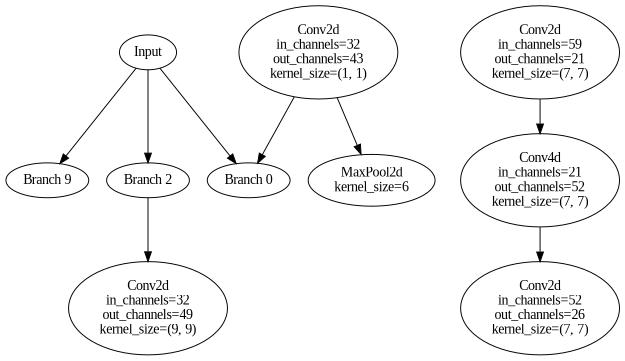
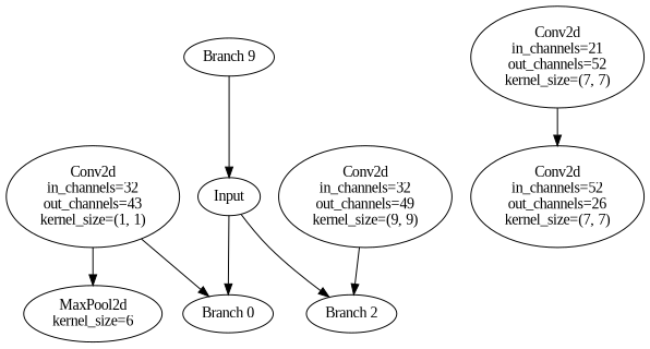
  digraph {
    fontname="Liberation Serif"
    node [fontname="Liberation Serif"]
    edge [fontname="Liberation Serif"]
    n1 [label=Input]
    n2 [label="Branch 0"]
    n3 [label="Branch 9"]
    n4 [label="Branch 2"]
    n5 [label="Conv2d\nin_channels=32\nout_channels=49\nkernel_size=(9, 9)"]
    n6 [label="Conv2d\nin_channels=32\nout_channels=43\nkernel_size=(1, 1)"]
    n7 [label="MaxPool2d\nkernel_size=6"]
-   n8 [label="Conv2d\nin_channels=59\nout_channels=21\nkernel_size=(7, 7)"]
-   n9 [label="Conv4d\nin_channels=21\nout_channels=52\nkernel_size=(7, 7)"]
+   n9 [label="Conv2d\nin_channels=21\nout_channels=52\nkernel_size=(7, 7)"]
    n10 [label="Conv2d\nin_channels=52\nout_channels=26\nkernel_size=(7, 7)"]
    n1 -> n2
-   n1 -> n3
+   n3 -> n1
    n1 -> n4
-   n4 -> n5
+   n5 -> n4
    n6 -> n2
    n6 -> n7
-   n8 -> n9
    n9 -> n10
  }
